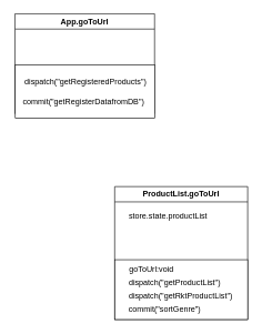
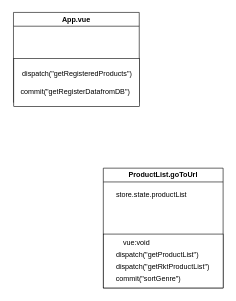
  <mxCell id="0" />
  <mxCell id="1" parent="0" />
- <mxCell id="2" value="App.goToUrl" style="swimlane;whiteSpace=wrap;html=1;" vertex="1" parent="1"><mxGeometry x="22" y="20" width="210" height="150" as="geometry" /></mxCell>
+ <mxCell id="2" value="App.vue" style="swimlane;whiteSpace=wrap;html=1;" vertex="1" parent="1"><mxGeometry x="22" y="20" width="210" height="150" as="geometry" /></mxCell>
  <mxCell id="3" value="" style="rounded=0;whiteSpace=wrap;html=1;" vertex="1" parent="2"><mxGeometry x="0.5" y="77" width="210" height="80" as="geometry" /></mxCell>
  <mxCell id="4" value="dispatch(&quot;getRegisteredProducts&quot;)" style="text;html=1;align=center;verticalAlign=middle;resizable=0;points=[];autosize=1;strokeColor=none;fillColor=none;" vertex="1" parent="2"><mxGeometry x="0.5" y="87" width="210" height="30" as="geometry" /></mxCell>
  <mxCell id="5" value="commit(&quot;getRegisterDatafromDB&quot;)" style="text;html=1;align=center;verticalAlign=middle;resizable=0;points=[];autosize=1;strokeColor=none;fillColor=none;" vertex="1" parent="2"><mxGeometry x="-2" y="117" width="210" height="30" as="geometry" /></mxCell>
  <mxCell id="6" value="ProductList.goToUrl" style="swimlane;whiteSpace=wrap;html=1;" vertex="1" parent="1"><mxGeometry x="172" y="280" width="200" height="200" as="geometry" /></mxCell>
  <mxCell id="7" value="" style="rounded=0;whiteSpace=wrap;html=1;" vertex="1" parent="6"><mxGeometry y="110" width="200" height="90" as="geometry" /></mxCell>
  <mxCell id="8" value="store.state.productList" style="text;html=1;align=center;verticalAlign=middle;resizable=0;points=[];autosize=1;strokeColor=none;fillColor=none;" vertex="1" parent="6"><mxGeometry x="10" y="30" width="140" height="30" as="geometry" /></mxCell>
- <mxCell id="9" value="goToUrl:void&lt;br&gt;" style="text;html=1;align=center;verticalAlign=middle;resizable=0;points=[];autosize=1;strokeColor=none;fillColor=none;" vertex="1" parent="6"><mxGeometry x="10" y="110" width="90" height="30" as="geometry" /></mxCell>
+ <mxCell id="9" value="vue:void&lt;br&gt;" style="text;html=1;align=center;verticalAlign=middle;resizable=0;points=[];autosize=1;strokeColor=none;fillColor=none;" vertex="1" parent="6"><mxGeometry x="10" y="110" width="90" height="30" as="geometry" /></mxCell>
  <mxCell id="10" value="dispatch(&quot;getProductList&quot;)" style="text;html=1;align=center;verticalAlign=middle;resizable=0;points=[];autosize=1;strokeColor=none;fillColor=none;" vertex="1" parent="6"><mxGeometry x="10" y="130" width="160" height="30" as="geometry" /></mxCell>
  <mxCell id="11" value="dispatch(&quot;getRktProductList&quot;)" style="text;html=1;align=center;verticalAlign=middle;resizable=0;points=[];autosize=1;strokeColor=none;fillColor=none;" vertex="1" parent="6"><mxGeometry x="9" y="150" width="180" height="30" as="geometry" /></mxCell>
  <mxCell id="12" value="commit(&quot;sortGenre&quot;)" style="text;html=1;align=center;verticalAlign=middle;resizable=0;points=[];autosize=1;strokeColor=none;fillColor=none;" vertex="1" parent="6"><mxGeometry x="10" y="170" width="130" height="30" as="geometry" /></mxCell>
